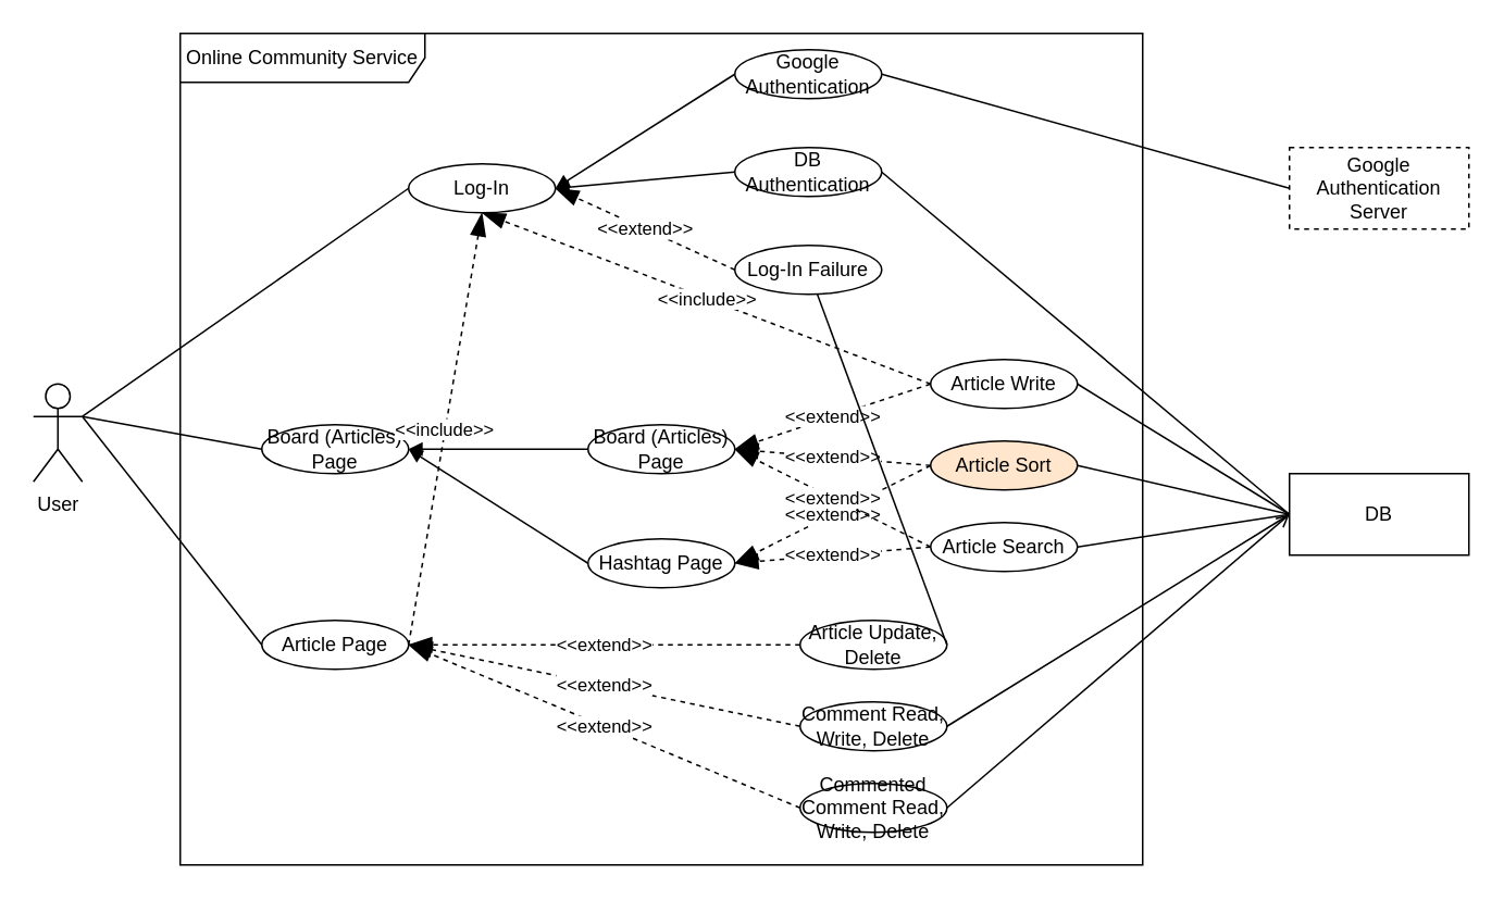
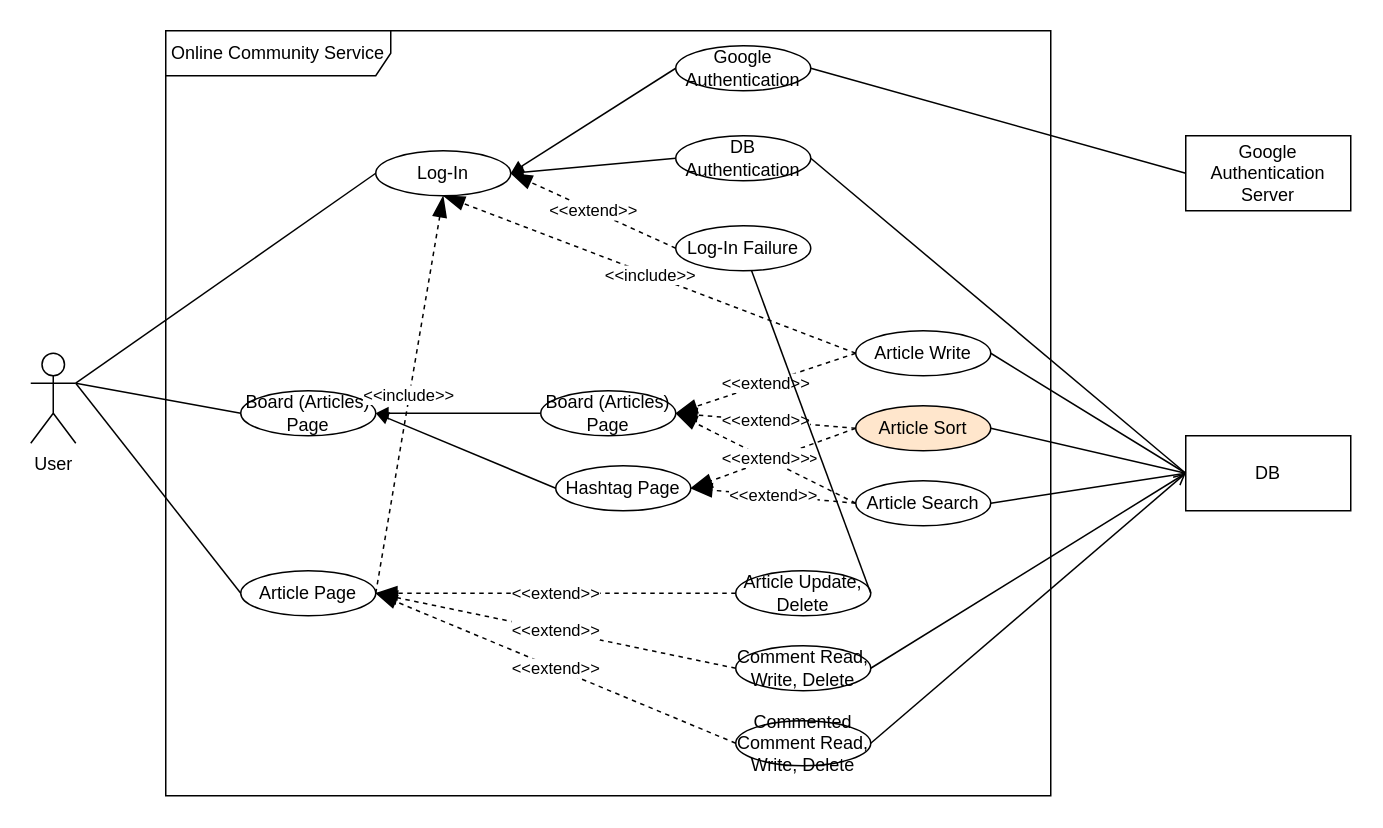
  <mxCell id="0" />
  <mxCell id="1" parent="0" />
  <mxCell id="2" value="Online Community Service" style="shape=umlFrame;whiteSpace=wrap;html=1;pointerEvents=0;width=150;height=30;" vertex="1" parent="1"><mxGeometry x="110" y="20" width="590" height="510" as="geometry" /></mxCell>
  <mxCell id="3" value="User" style="shape=umlActor;verticalLabelPosition=bottom;verticalAlign=top;html=1;" vertex="1" parent="1"><mxGeometry x="20" y="235" width="30" height="60" as="geometry" /></mxCell>
  <mxCell id="4" value="Log-In" style="ellipse;whiteSpace=wrap;html=1;" vertex="1" parent="1"><mxGeometry x="250" y="100" width="90" height="30" as="geometry" /></mxCell>
  <mxCell id="5" value="Board (Articles) Page" style="ellipse;whiteSpace=wrap;html=1;" vertex="1" parent="1"><mxGeometry x="160" y="260" width="90" height="30" as="geometry" /></mxCell>
  <mxCell id="6" value="Article Page" style="ellipse;whiteSpace=wrap;html=1;" vertex="1" parent="1"><mxGeometry x="160" y="380" width="90" height="30" as="geometry" /></mxCell>
  <mxCell id="7" value="" style="html=1;verticalAlign=bottom;startArrow=none;startFill=0;endArrow=none;startSize=8;curved=0;rounded=0;exitX=1;exitY=0.333;exitDx=0;exitDy=0;exitPerimeter=0;entryX=0;entryY=0.5;entryDx=0;entryDy=0;endFill=0;strokeColor=default;" edge="1" parent="1" source="3" target="4"><mxGeometry width="60" relative="1" as="geometry"><mxPoint x="170" y="220" as="sourcePoint" /><mxPoint x="230" y="220" as="targetPoint" /></mxGeometry></mxCell>
  <mxCell id="8" value="" style="html=1;verticalAlign=bottom;startArrow=none;startFill=0;endArrow=none;startSize=8;curved=0;rounded=0;entryX=0;entryY=0.5;entryDx=0;entryDy=0;endFill=0;exitX=1;exitY=0.333;exitDx=0;exitDy=0;exitPerimeter=0;" edge="1" parent="1" source="3" target="5"><mxGeometry width="60" relative="1" as="geometry"><mxPoint x="90" y="305" as="sourcePoint" /><mxPoint x="300" y="160" as="targetPoint" /></mxGeometry></mxCell>
  <mxCell id="9" value="" style="html=1;verticalAlign=bottom;startArrow=none;startFill=0;endArrow=none;startSize=8;curved=0;rounded=0;entryX=0;entryY=0.5;entryDx=0;entryDy=0;endFill=0;exitX=1;exitY=0.333;exitDx=0;exitDy=0;exitPerimeter=0;" edge="1" parent="1" source="3" target="6"><mxGeometry width="60" relative="1" as="geometry"><mxPoint x="70" y="350" as="sourcePoint" /><mxPoint x="180" y="360" as="targetPoint" /></mxGeometry></mxCell>
  <mxCell id="10" value="Board (Articles) Page" style="ellipse;whiteSpace=wrap;html=1;" vertex="1" parent="1"><mxGeometry x="360" y="260" width="90" height="30" as="geometry" /></mxCell>
- <mxCell id="11" value="Hashtag Page" style="ellipse;whiteSpace=wrap;html=1;" vertex="1" parent="1"><mxGeometry x="360" y="330" width="90" height="30" as="geometry" /></mxCell>
+ <mxCell id="11" value="Hashtag Page" style="ellipse;whiteSpace=wrap;html=1;" vertex="1" parent="1"><mxGeometry x="370" y="310" width="90" height="30" as="geometry" /></mxCell>
  <mxCell id="12" value="Article Update, Delete" style="ellipse;whiteSpace=wrap;html=1;" vertex="1" parent="1"><mxGeometry x="490" y="380" width="90" height="30" as="geometry" /></mxCell>
  <mxCell id="13" value="Comment Read, Write, Delete" style="ellipse;whiteSpace=wrap;html=1;" vertex="1" parent="1"><mxGeometry x="490" y="430" width="90" height="30" as="geometry" /></mxCell>
  <mxCell id="14" value="Commented Comment Read, Write, Delete" style="ellipse;whiteSpace=wrap;html=1;" vertex="1" parent="1"><mxGeometry x="490" y="480" width="90" height="30" as="geometry" /></mxCell>
  <mxCell id="15" value="&amp;lt;&amp;lt;extend&amp;gt;&amp;gt;" style="endArrow=blockThin;endSize=12;dashed=1;html=1;rounded=0;exitX=0;exitY=0.5;exitDx=0;exitDy=0;entryX=1;entryY=0.5;entryDx=0;entryDy=0;endFill=1;" edge="1" parent="1" source="12" target="6"><mxGeometry width="160" relative="1" as="geometry"><mxPoint x="250" y="440" as="sourcePoint" /><mxPoint x="410" y="440" as="targetPoint" /></mxGeometry></mxCell>
  <mxCell id="16" value="&amp;lt;&amp;lt;extend&amp;gt;&amp;gt;" style="endArrow=blockThin;endSize=12;dashed=1;html=1;rounded=0;exitX=0;exitY=0.5;exitDx=0;exitDy=0;entryX=1;entryY=0.5;entryDx=0;entryDy=0;endFill=1;" edge="1" parent="1" source="13" target="6"><mxGeometry width="160" relative="1" as="geometry"><mxPoint x="500" y="405" as="sourcePoint" /><mxPoint x="260" y="405" as="targetPoint" /></mxGeometry></mxCell>
  <mxCell id="17" value="&amp;lt;&amp;lt;extend&amp;gt;&amp;gt;" style="endArrow=blockThin;endSize=12;dashed=1;html=1;rounded=0;exitX=0;exitY=0.5;exitDx=0;exitDy=0;entryX=1;entryY=0.5;entryDx=0;entryDy=0;endFill=1;" edge="1" parent="1" source="14" target="6"><mxGeometry width="160" relative="1" as="geometry"><mxPoint x="500" y="455" as="sourcePoint" /><mxPoint x="260" y="405" as="targetPoint" /></mxGeometry></mxCell>
  <mxCell id="18" value="&amp;lt;&amp;lt;include&amp;gt;&amp;gt;" style="endArrow=blockThin;endSize=12;dashed=1;html=1;rounded=0;exitX=1;exitY=0.5;exitDx=0;exitDy=0;endFill=1;entryX=0.5;entryY=1;entryDx=0;entryDy=0;" edge="1" parent="1" source="6" target="4"><mxGeometry width="160" relative="1" as="geometry"><mxPoint x="500" y="305" as="sourcePoint" /><mxPoint x="260" y="305" as="targetPoint" /></mxGeometry></mxCell>
  <mxCell id="19" value="" style="html=1;verticalAlign=bottom;endArrow=block;curved=0;rounded=0;exitX=0;exitY=0.5;exitDx=0;exitDy=0;entryX=1;entryY=0.5;entryDx=0;entryDy=0;" edge="1" parent="1" source="10" target="5"><mxGeometry width="80" relative="1" as="geometry"><mxPoint x="190" y="210" as="sourcePoint" /><mxPoint x="270" y="210" as="targetPoint" /></mxGeometry></mxCell>
  <mxCell id="20" value="" style="html=1;verticalAlign=bottom;endArrow=block;curved=0;rounded=0;exitX=0;exitY=0.5;exitDx=0;exitDy=0;entryX=1;entryY=0.5;entryDx=0;entryDy=0;" edge="1" parent="1" source="11" target="5"><mxGeometry width="80" relative="1" as="geometry"><mxPoint x="370" y="285" as="sourcePoint" /><mxPoint x="260" y="285" as="targetPoint" /></mxGeometry></mxCell>
  <mxCell id="21" value="Article Sort" style="ellipse;whiteSpace=wrap;html=1;fillColor=#ffe6cc;" vertex="1" parent="1"><mxGeometry x="570" y="270" width="90" height="30" as="geometry" /></mxCell>
  <mxCell id="22" value="Article Write" style="ellipse;whiteSpace=wrap;html=1;" vertex="1" parent="1"><mxGeometry x="570" y="220" width="90" height="30" as="geometry" /></mxCell>
  <mxCell id="23" value="Article Search" style="ellipse;whiteSpace=wrap;html=1;" vertex="1" parent="1"><mxGeometry x="570" y="320" width="90" height="30" as="geometry" /></mxCell>
  <mxCell id="24" value="Log-In Failure" style="ellipse;whiteSpace=wrap;html=1;" vertex="1" parent="1"><mxGeometry x="450" y="150" width="90" height="30" as="geometry" /></mxCell>
  <mxCell id="25" value="DB Authentication" style="ellipse;whiteSpace=wrap;html=1;" vertex="1" parent="1"><mxGeometry x="450" y="90" width="90" height="30" as="geometry" /></mxCell>
  <mxCell id="26" value="Google Authentication" style="ellipse;whiteSpace=wrap;html=1;" vertex="1" parent="1"><mxGeometry x="450" y="30" width="90" height="30" as="geometry" /></mxCell>
  <mxCell id="27" value="&amp;lt;&amp;lt;extend&amp;gt;&amp;gt;" style="endArrow=blockThin;endSize=12;dashed=1;html=1;rounded=0;exitX=0;exitY=0.5;exitDx=0;exitDy=0;entryX=1;entryY=0.5;entryDx=0;entryDy=0;endFill=1;" edge="1" parent="1" source="24" target="4"><mxGeometry width="160" relative="1" as="geometry"><mxPoint x="540" y="210" as="sourcePoint" /><mxPoint x="300" y="210" as="targetPoint" /></mxGeometry></mxCell>
  <mxCell id="28" value="" style="html=1;verticalAlign=bottom;endArrow=block;curved=0;rounded=0;exitX=0;exitY=0.5;exitDx=0;exitDy=0;entryX=1;entryY=0.5;entryDx=0;entryDy=0;" edge="1" parent="1" source="25" target="4"><mxGeometry width="80" relative="1" as="geometry"><mxPoint x="440" y="210" as="sourcePoint" /><mxPoint x="330" y="210" as="targetPoint" /></mxGeometry></mxCell>
  <mxCell id="29" value="" style="html=1;verticalAlign=bottom;endArrow=block;curved=0;rounded=0;exitX=0;exitY=0.5;exitDx=0;exitDy=0;entryX=1;entryY=0.5;entryDx=0;entryDy=0;" edge="1" parent="1" source="26" target="4"><mxGeometry width="80" relative="1" as="geometry"><mxPoint x="400" y="70" as="sourcePoint" /><mxPoint x="330" y="80" as="targetPoint" /></mxGeometry></mxCell>
  <mxCell id="30" value="&amp;lt;&amp;lt;extend&amp;gt;&amp;gt;" style="endArrow=blockThin;endSize=12;dashed=1;html=1;rounded=0;exitX=0;exitY=0.5;exitDx=0;exitDy=0;entryX=1;entryY=0.5;entryDx=0;entryDy=0;endFill=1;" edge="1" parent="1" source="22" target="10"><mxGeometry width="160" relative="1" as="geometry"><mxPoint x="560" y="200" as="sourcePoint" /><mxPoint x="320" y="200" as="targetPoint" /></mxGeometry></mxCell>
  <mxCell id="31" value="&amp;lt;&amp;lt;extend&amp;gt;&amp;gt;" style="endArrow=blockThin;endSize=12;dashed=1;html=1;rounded=0;exitX=0;exitY=0.5;exitDx=0;exitDy=0;entryX=1;entryY=0.5;entryDx=0;entryDy=0;endFill=1;" edge="1" parent="1" source="21" target="11"><mxGeometry width="160" relative="1" as="geometry"><mxPoint x="490" y="280" as="sourcePoint" /><mxPoint x="440" y="320" as="targetPoint" /></mxGeometry></mxCell>
  <mxCell id="32" value="&amp;lt;&amp;lt;extend&amp;gt;&amp;gt;" style="endArrow=blockThin;endSize=12;dashed=1;html=1;rounded=0;exitX=0;exitY=0.5;exitDx=0;exitDy=0;entryX=1;entryY=0.5;entryDx=0;entryDy=0;endFill=1;" edge="1" parent="1" source="21" target="10"><mxGeometry width="160" relative="1" as="geometry"><mxPoint x="510" y="295" as="sourcePoint" /><mxPoint x="460" y="355" as="targetPoint" /></mxGeometry></mxCell>
  <mxCell id="33" value="&amp;lt;&amp;lt;extend&amp;gt;&amp;gt;" style="endArrow=blockThin;endSize=12;dashed=1;html=1;rounded=0;exitX=0;exitY=0.5;exitDx=0;exitDy=0;entryX=1;entryY=0.5;entryDx=0;entryDy=0;endFill=1;" edge="1" parent="1" source="23" target="11"><mxGeometry width="160" relative="1" as="geometry"><mxPoint x="580" y="295" as="sourcePoint" /><mxPoint x="460" y="355" as="targetPoint" /></mxGeometry></mxCell>
  <mxCell id="34" value="&amp;lt;&amp;lt;extend&amp;gt;&amp;gt;" style="endArrow=blockThin;endSize=12;dashed=1;html=1;rounded=0;exitX=0;exitY=0.5;exitDx=0;exitDy=0;entryX=1;entryY=0.5;entryDx=0;entryDy=0;endFill=1;" edge="1" parent="1" source="23" target="10"><mxGeometry width="160" relative="1" as="geometry"><mxPoint x="580" y="345" as="sourcePoint" /><mxPoint x="460" y="355" as="targetPoint" /></mxGeometry></mxCell>
  <mxCell id="35" value="&amp;lt;&amp;lt;include&amp;gt;&amp;gt;" style="endArrow=blockThin;endSize=12;dashed=1;html=1;rounded=0;exitX=0;exitY=0.5;exitDx=0;exitDy=0;endFill=1;entryX=0.5;entryY=1;entryDx=0;entryDy=0;" edge="1" parent="1" source="22" target="4"><mxGeometry width="160" relative="1" as="geometry"><mxPoint x="260" y="405" as="sourcePoint" /><mxPoint x="305" y="140" as="targetPoint" /></mxGeometry></mxCell>
  <mxCell id="36" value="DB" style="html=1;whiteSpace=wrap;" vertex="1" parent="1"><mxGeometry x="790" y="290" width="110" height="50" as="geometry" /></mxCell>
- <mxCell id="37" value="Google Authentication Server" style="html=1;whiteSpace=wrap;dashed=1;" vertex="1" parent="1"><mxGeometry x="790" y="90" width="110" height="50" as="geometry" /></mxCell>
+ <mxCell id="37" value="Google Authentication Server" style="html=1;whiteSpace=wrap;" vertex="1" parent="1"><mxGeometry x="790" y="90" width="110" height="50" as="geometry" /></mxCell>
  <mxCell id="38" value="" style="html=1;verticalAlign=bottom;startArrow=none;startFill=0;endArrow=none;startSize=8;curved=0;rounded=0;exitX=1;exitY=0.5;exitDx=0;exitDy=0;entryX=0;entryY=0.5;entryDx=0;entryDy=0;endFill=0;strokeColor=default;" edge="1" parent="1" source="26" target="37"><mxGeometry width="60" relative="1" as="geometry"><mxPoint x="740" y="290" as="sourcePoint" /><mxPoint x="940" y="140" as="targetPoint" /></mxGeometry></mxCell>
  <mxCell id="39" value="" style="html=1;verticalAlign=bottom;startArrow=none;startFill=0;endArrow=none;startSize=8;curved=0;rounded=0;exitX=1;exitY=0.5;exitDx=0;exitDy=0;entryX=0;entryY=0.5;entryDx=0;entryDy=0;endFill=0;strokeColor=default;" edge="1" parent="1" source="25" target="36"><mxGeometry width="60" relative="1" as="geometry"><mxPoint x="550" y="55" as="sourcePoint" /><mxPoint x="750" y="125" as="targetPoint" /></mxGeometry></mxCell>
  <mxCell id="40" value="" style="html=1;verticalAlign=bottom;startArrow=none;startFill=0;endArrow=none;startSize=8;curved=0;rounded=0;exitX=1;exitY=0.5;exitDx=0;exitDy=0;entryX=0;entryY=0.5;entryDx=0;entryDy=0;endFill=0;strokeColor=default;" edge="1" parent="1" source="22" target="36"><mxGeometry width="60" relative="1" as="geometry"><mxPoint x="670" y="270" as="sourcePoint" /><mxPoint x="920" y="490" as="targetPoint" /></mxGeometry></mxCell>
  <mxCell id="41" value="" style="html=1;verticalAlign=bottom;startArrow=none;startFill=0;endArrow=none;startSize=8;curved=0;rounded=0;exitX=1;exitY=0.5;exitDx=0;exitDy=0;entryX=0;entryY=0.5;entryDx=0;entryDy=0;endFill=0;strokeColor=default;" edge="1" parent="1" source="21" target="36"><mxGeometry width="60" relative="1" as="geometry"><mxPoint x="670" y="245" as="sourcePoint" /><mxPoint x="800" y="335" as="targetPoint" /></mxGeometry></mxCell>
  <mxCell id="42" value="" style="html=1;verticalAlign=bottom;startArrow=none;startFill=0;endArrow=none;startSize=8;curved=0;rounded=0;exitX=1;exitY=0.5;exitDx=0;exitDy=0;endFill=0;strokeColor=default;entryX=0;entryY=0.5;entryDx=0;entryDy=0;" edge="1" parent="1" source="23" target="36"><mxGeometry width="60" relative="1" as="geometry"><mxPoint x="670" y="295" as="sourcePoint" /><mxPoint x="790" y="320" as="targetPoint" /></mxGeometry></mxCell>
  <mxCell id="43" value="" style="html=1;verticalAlign=bottom;startArrow=none;startFill=0;endArrow=none;startSize=8;curved=0;rounded=0;exitX=1;exitY=0.5;exitDx=0;exitDy=0;endFill=0;strokeColor=default;" edge="1" parent="1" source="12" target="24"><mxGeometry width="60" relative="1" as="geometry"><mxPoint x="670" y="345" as="sourcePoint" /><mxPoint x="800" y="335" as="targetPoint" /></mxGeometry></mxCell>
  <mxCell id="44" value="" style="html=1;verticalAlign=bottom;startArrow=none;startFill=0;endArrow=none;startSize=8;curved=0;rounded=0;exitX=1;exitY=0.5;exitDx=0;exitDy=0;endFill=0;strokeColor=default;entryX=0;entryY=0.5;entryDx=0;entryDy=0;" edge="1" parent="1" source="13" target="36"><mxGeometry width="60" relative="1" as="geometry"><mxPoint x="590" y="405" as="sourcePoint" /><mxPoint x="800" y="335" as="targetPoint" /></mxGeometry></mxCell>
  <mxCell id="45" value="" style="html=1;verticalAlign=bottom;startArrow=none;startFill=0;endArrow=open;startSize=8;curved=0;rounded=0;exitX=1;exitY=0.5;exitDx=0;exitDy=0;endFill=0;strokeColor=default;entryX=0;entryY=0.5;entryDx=0;entryDy=0;" edge="1" parent="1" source="14" target="36"><mxGeometry width="60" relative="1" as="geometry"><mxPoint x="590" y="455" as="sourcePoint" /><mxPoint x="800" y="335" as="targetPoint" /></mxGeometry></mxCell>
